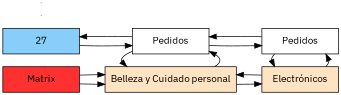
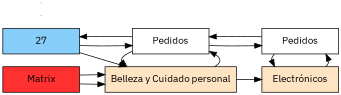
  digraph {
    fontname="IBM Plex Sans"
    rankdir=LR
    node [fontname="IBM Plex Sans" group=1 shape=box]
    edge [fontname="IBM Plex Sans"]
    n1 [fillcolor=firebrick1 label=Matrix style=filled width=1.5]
    n2 [fillcolor=lightskyblue group=2 label=27 style=filled width=1.5]
    n3 [fillcolor=bisque1 label="Belleza y Cuidado personal" style=filled width=1.5]
    n4 [group=2 label=Pedidos width=1.5]
    n5 [fillcolor=bisque1 label="Electrónicos" style=filled width=1.5]
    n6 [group=2 label=Pedidos width=1.5]
    e0 [shape=point width=0 group=""]
    e1 [shape=point width=0 group=""]
    subgraph sub_1 {
      rank=same
      n1
      n2
    }
    subgraph sub_2 {
      rank=same
      n3
      n4
    }
    subgraph sub_3 {
      rank=same
      n5
      n6
    }
    n1 -> n3
    n1 -> n3
    n2 -> n4
    n3 -> n4
    n3 -> n5
    n4 -> n2
    n4 -> n3
    n4 -> n6
-   n5 -> n3
+   n2 -> n3
    n5 -> n6
    n6 -> n4
    n6 -> n5
  }
